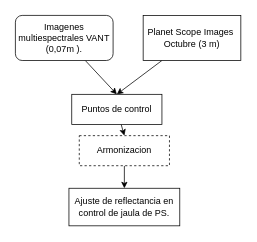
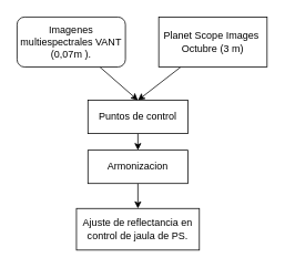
  <mxCell id="0" />
  <mxCell id="1" parent="0" />
  <mxCell id="2" style="edgeStyle=none;html=1;entryX=0.5;entryY=0;entryDx=0;entryDy=0;" edge="1" parent="1" source="3" target="5"><mxGeometry relative="1" as="geometry" /></mxCell>
  <mxCell id="3" value="Planet Scope Images&amp;nbsp;&lt;br&gt;Octubre (3 m)" style="rounded=0;whiteSpace=wrap;html=1;" vertex="1" parent="1"><mxGeometry x="190" y="20" width="130" height="60" as="geometry" /></mxCell>
  <mxCell id="4" style="edgeStyle=none;html=1;entryX=0.5;entryY=0;entryDx=0;entryDy=0;" edge="1" parent="1" source="5" target="7"><mxGeometry relative="1" as="geometry" /></mxCell>
- <mxCell id="5" value="Puntos de control" style="rounded=0;whiteSpace=wrap;html=1;" vertex="1" parent="1"><mxGeometry x="95" y="125" width="120" height="40" as="geometry" /></mxCell>
+ <mxCell id="5" value="Puntos de control" style="rounded=0;whiteSpace=wrap;html=1;" vertex="1" parent="1"><mxGeometry x="105" y="120" width="120" height="40" as="geometry" /></mxCell>
  <mxCell id="6" style="edgeStyle=none;html=1;entryX=0.5;entryY=0;entryDx=0;entryDy=0;" edge="1" parent="1" source="7" target="8"><mxGeometry relative="1" as="geometry" /></mxCell>
- <mxCell id="7" value="Armonizacion" style="rounded=0;whiteSpace=wrap;html=1;dashed=1;" vertex="1" parent="1"><mxGeometry x="105" y="180" width="120" height="40" as="geometry" /></mxCell>
+ <mxCell id="7" value="Armonizacion" style="rounded=0;whiteSpace=wrap;html=1;" vertex="1" parent="1"><mxGeometry x="105" y="180" width="120" height="40" as="geometry" /></mxCell>
  <mxCell id="8" value="Ajuste de reflectancia en control de jaula de PS." style="rounded=0;whiteSpace=wrap;html=1;" vertex="1" parent="1"><mxGeometry x="91.25" y="250" width="147.5" height="50" as="geometry" /></mxCell>
  <mxCell id="9" style="edgeStyle=none;html=1;entryX=0.5;entryY=0;entryDx=0;entryDy=0;" edge="1" parent="1" source="10" target="5"><mxGeometry relative="1" as="geometry" /></mxCell>
  <mxCell id="10" value="Imagenes multiespectrales VANT (0,07m )." style="whiteSpace=wrap;html=1;rounded=1;" vertex="1" parent="1"><mxGeometry x="20" y="20" width="130" height="60" as="geometry" /></mxCell>
